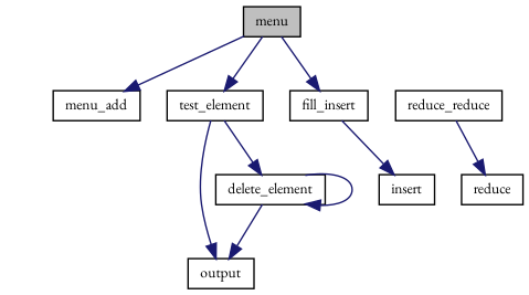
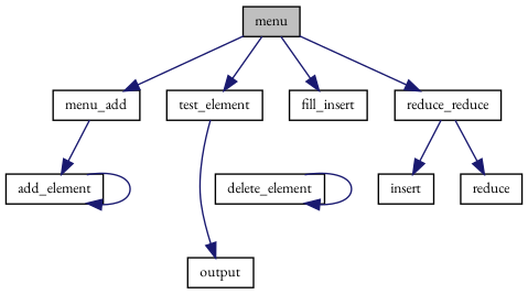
  digraph {
    fontname="EB Garamond"
    rankdir=TB
    node [color=black fillcolor=white fontname="EB Garamond" fontsize=10 shape=record style=filled]
    edge [color=midnightblue fontname="EB Garamond" fontsize=10 labelfontname=Helvetica labelfontsize=10 style=solid]
    n1 [fillcolor=grey75 fontcolor=black height=0.2 label=menu width=0.4]
    n2 [height=0.2 label=menu_add width=0.4]
    n3 [height=0.2 label=test_element width=0.4]
    n4 [height=0.2 label=fill_insert width=0.4]
    n5 [height=0.2 label=reduce_reduce width=0.4]
+   n6 [height=0.2 label=add_element width=0.4]
    n7 [height=0.2 label=output width=0.4]
    n8 [height=0.2 label=delete_element width=0.4]
    n9 [height=0.2 label=insert width=0.4]
    n10 [height=0.2 label=reduce width=0.4]
    n1 -> n2
    n1 -> n3
    n1 -> n4
+   n1 -> n5
+   n2 -> n6
    n3 -> n7
-   n3 -> n8
-   n4 -> n9
+   n5 -> n9
    n5 -> n10
-   n8 -> n7
+   n6 -> n6
    n8 -> n8
  }
